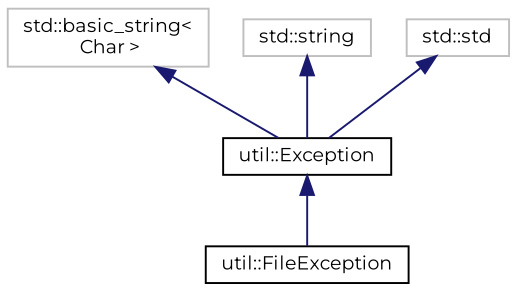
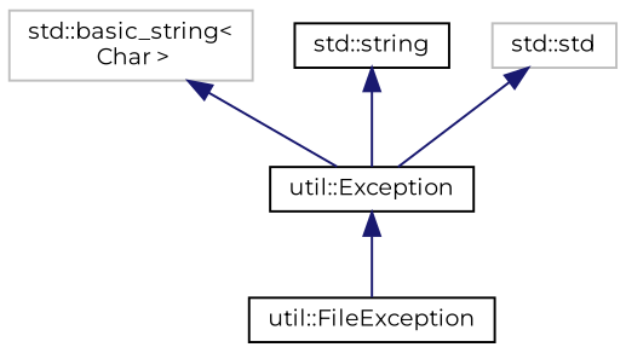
  digraph {
    fontname=Montserrat
    rankdir=TB
    node [color=grey75 fillcolor=white fontname=Montserrat fontsize=10 shape=record style=filled]
    edge [color=midnightblue dir=back fontname=Montserrat fontsize=10 labelfontname=FreeSans labelfontsize=10 style=solid]
    n1 [height=0.2 label="std::basic_string\<\l Char \>" width=0.4]
    n2 [color=black height=0.2 label="util::Exception" width=0.4]
-   n3 [height=0.2 label="std::string" width=0.4]
+   n3 [color=black height=0.2 label="std::string" width=0.4]
    n4 [color=black height=0.2 label="util::FileException" width=0.4]
    n5 [height=0.2 label="std::std" width=0.4]
    n1 -> n2
    n2 -> n4
    n3 -> n2
    n5 -> n2
  }
